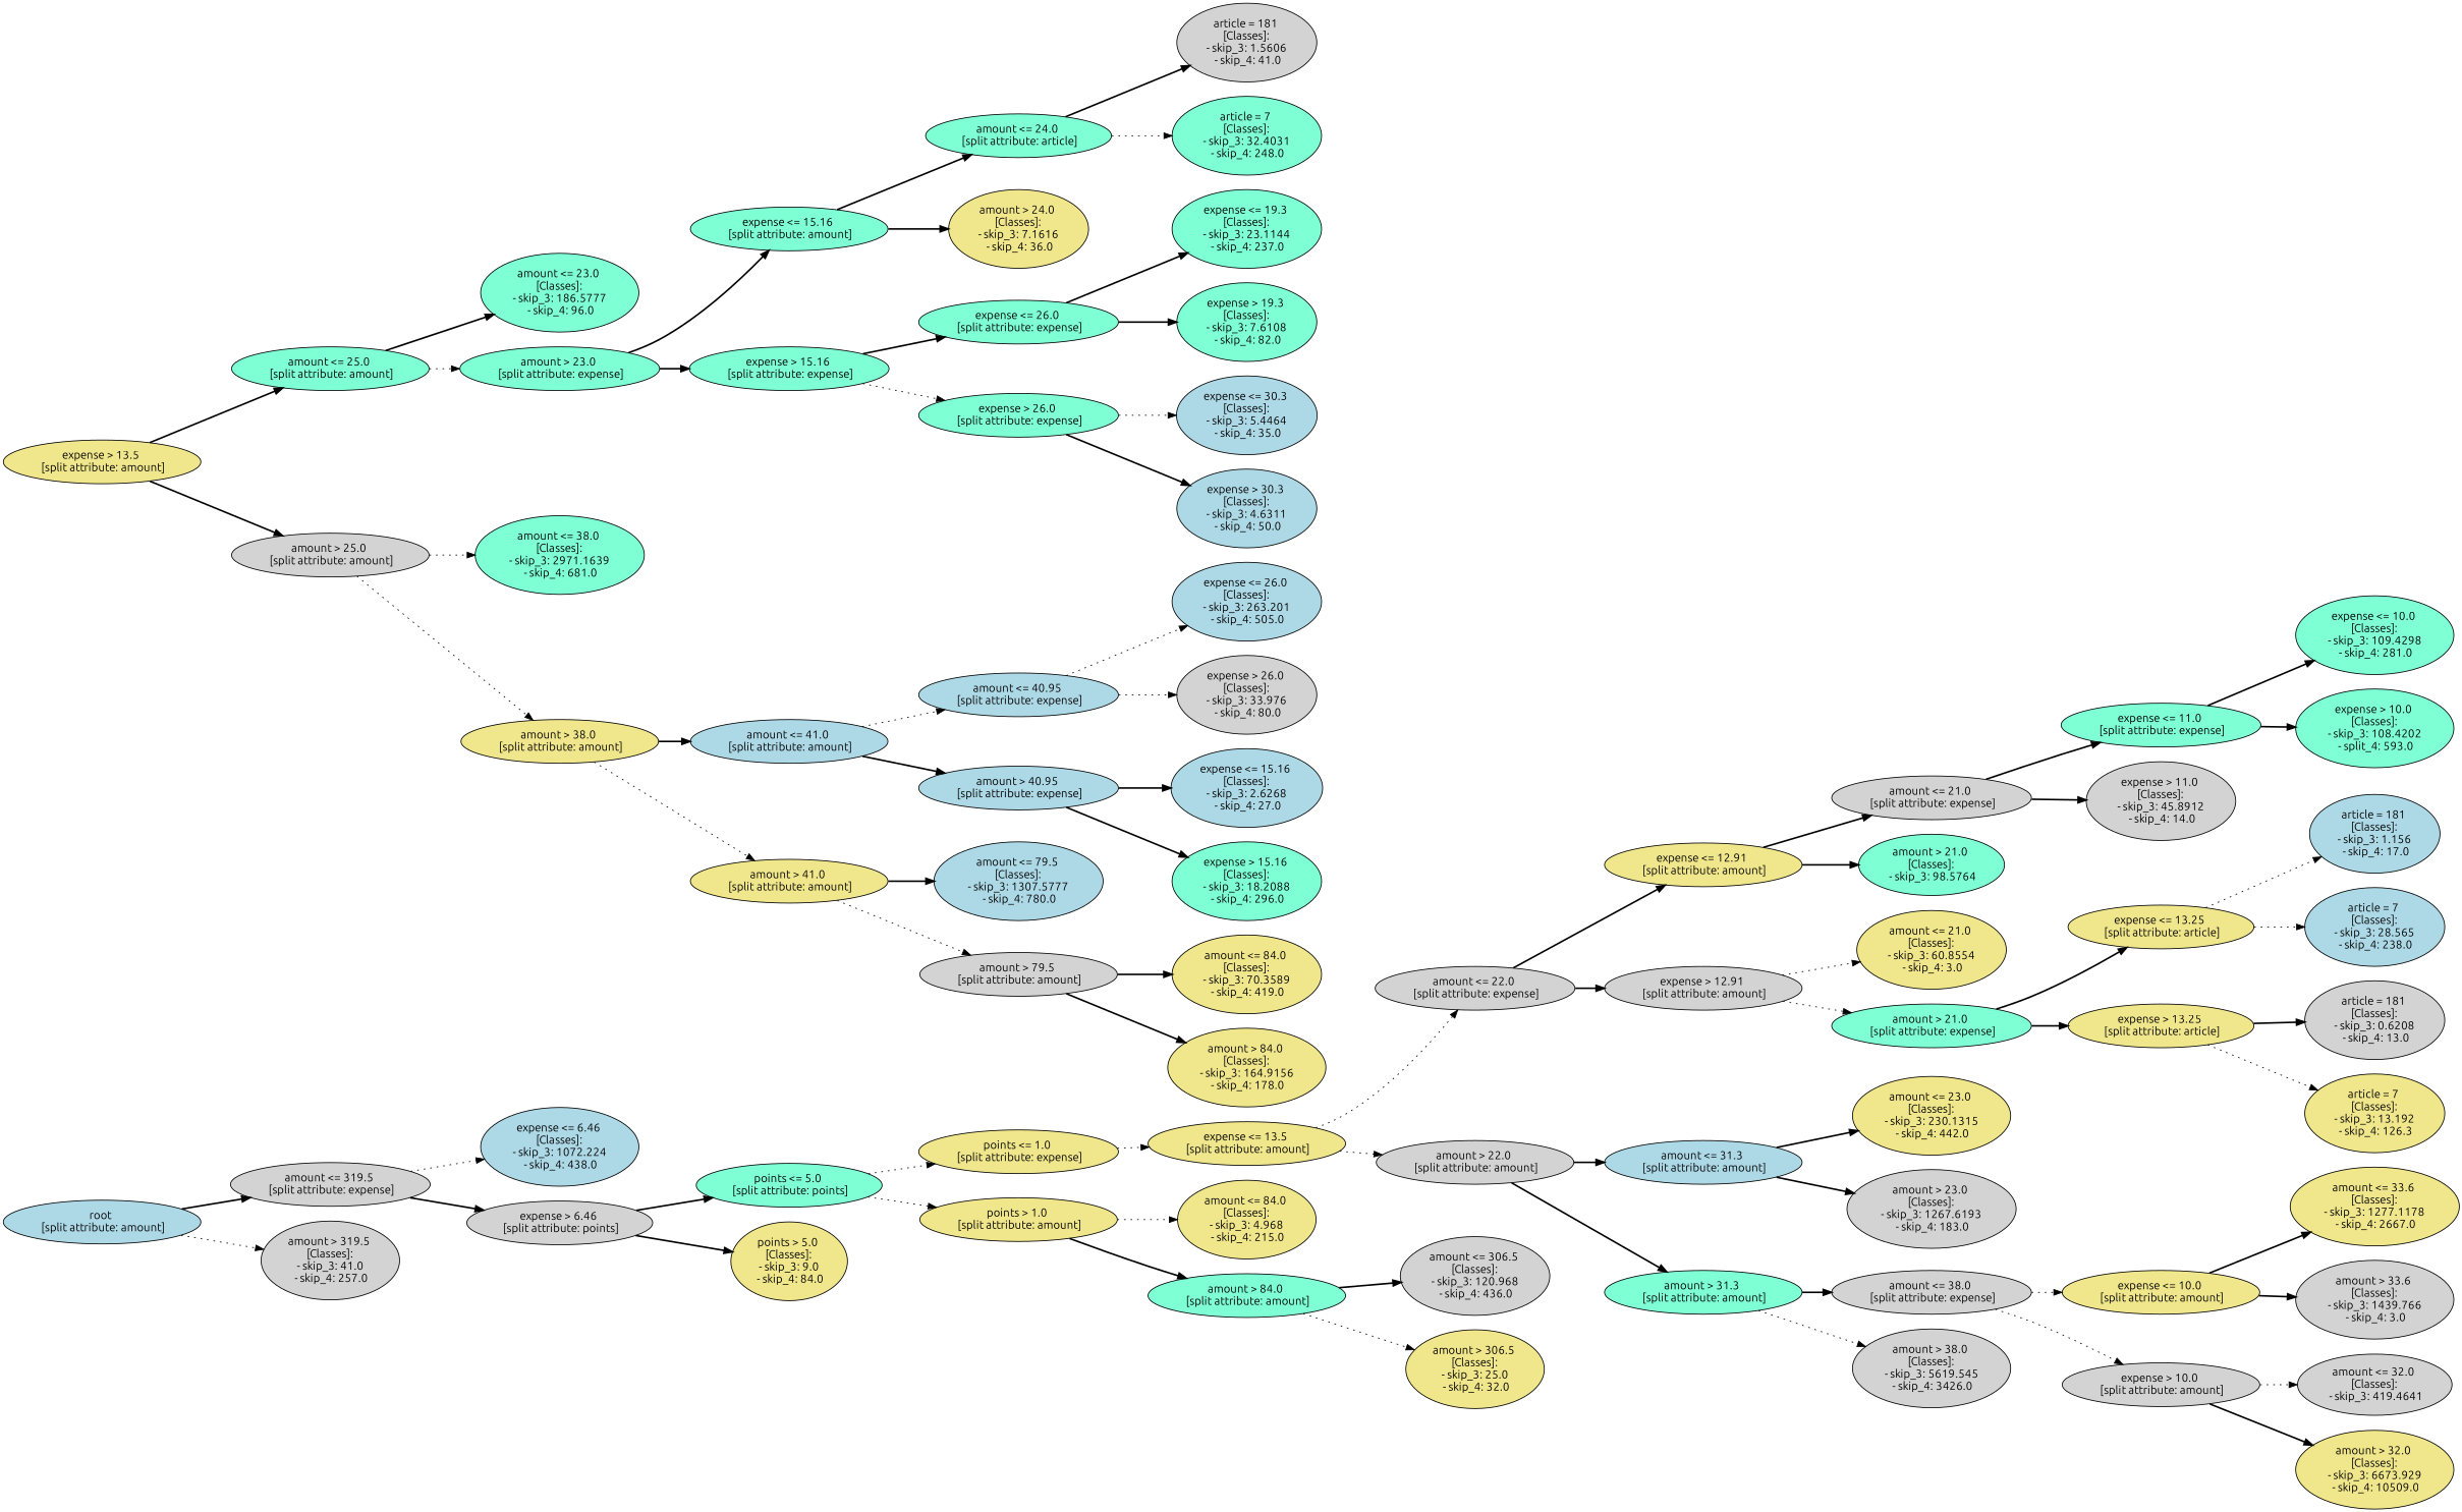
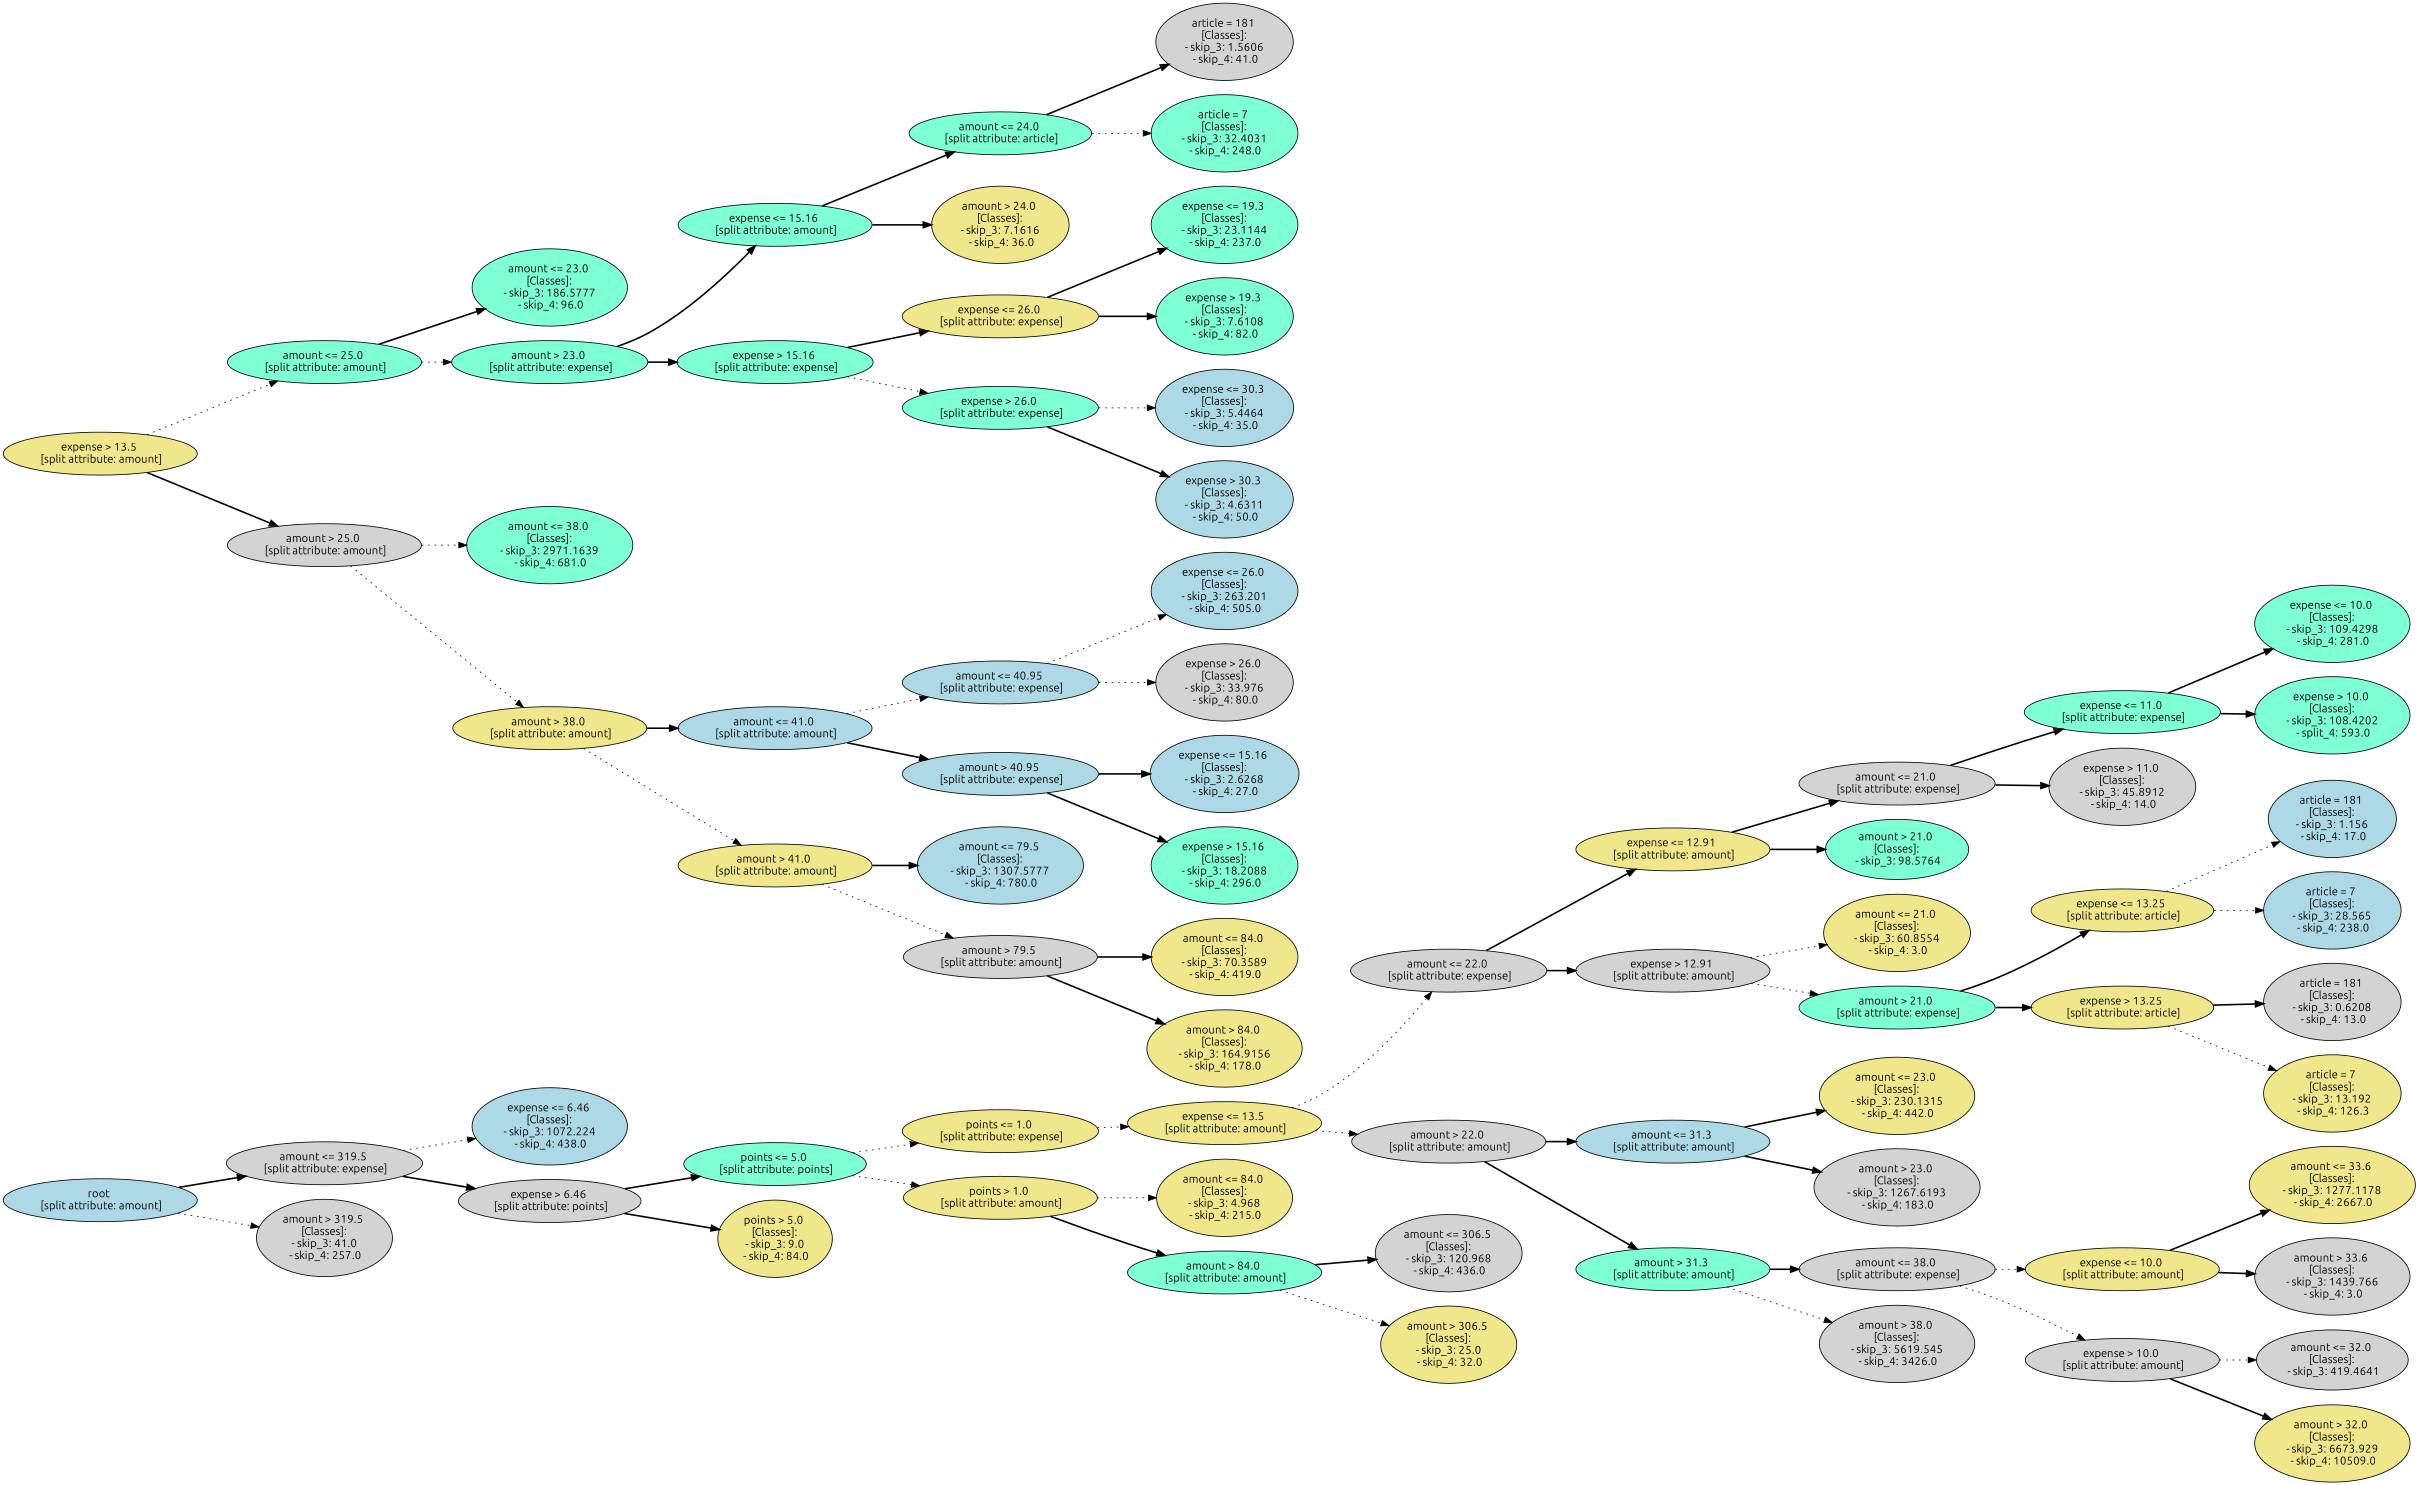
  digraph {
    fontname=Ubuntu
    rankdir=LR
    node [fillcolor=aquamarine fontname=Ubuntu style=filled]
    edge [fontname=Ubuntu style=bold]
    n1 [fillcolor=lightblue label="root \n [split attribute: amount]"]
    n2 [fillcolor=lightgrey label="amount <= 319.5 \n [split attribute: expense]"]
    n3 [fillcolor=lightgrey label="amount > 319.5 \n [Classes]: \n - skip_3: 41.0 \n - skip_4: 257.0"]
    n4 [fillcolor=lightblue label="expense <= 6.46 \n [Classes]: \n - skip_3: 1072.224 \n - skip_4: 438.0"]
    n5 [fillcolor=lightgrey label="expense > 6.46 \n [split attribute: points]"]
    n6 [label="points <= 5.0 \n [split attribute: points]"]
    n7 [fillcolor=khaki label="points > 5.0 \n [Classes]: \n - skip_3: 9.0 \n - skip_4: 84.0"]
    n8 [fillcolor=khaki label="points <= 1.0 \n [split attribute: expense]"]
    n9 [fillcolor=khaki label="points > 1.0 \n [split attribute: amount]"]
    n10 [fillcolor=khaki label="expense <= 13.5 \n [split attribute: amount]"]
    n11 [fillcolor=khaki label="amount <= 84.0 \n [Classes]: \n - skip_3: 4.968 \n - skip_4: 215.0"]
    n12 [label="amount > 84.0 \n [split attribute: amount]"]
    n13 [fillcolor=lightgrey label="amount <= 22.0 \n [split attribute: expense]"]
    n14 [fillcolor=lightgrey label="amount > 22.0 \n [split attribute: amount]"]
    n15 [fillcolor=khaki label="expense > 13.5 \n [split attribute: amount]"]
    n16 [label="amount <= 25.0 \n [split attribute: amount]"]
    n17 [fillcolor=lightgrey label="amount > 25.0 \n [split attribute: amount]"]
    n18 [fillcolor=khaki label="expense <= 12.91 \n [split attribute: amount]"]
    n19 [fillcolor=lightgrey label="expense > 12.91 \n [split attribute: amount]"]
    n20 [fillcolor=lightblue label="amount <= 31.3 \n [split attribute: amount]"]
    n21 [label="amount > 31.3 \n [split attribute: amount]"]
    n22 [fillcolor=lightgrey label="amount <= 21.0 \n [split attribute: expense]"]
    n23 [label="amount > 21.0 \n [Classes]: \n - skip_3: 98.5764"]
    n24 [fillcolor=khaki label="amount <= 21.0 \n [Classes]: \n - skip_3: 60.8554 \n - skip_4: 3.0"]
    n25 [label="amount > 21.0 \n [split attribute: expense]"]
    n26 [label="expense <= 11.0 \n [split attribute: expense]"]
    n27 [fillcolor=lightgrey label="expense > 11.0 \n [Classes]: \n - skip_3: 45.8912 \n - skip_4: 14.0"]
    n28 [label="expense <= 10.0 \n [Classes]: \n - skip_3: 109.4298 \n - skip_4: 281.0"]
    n29 [label="expense > 10.0 \n [Classes]: \n - skip_3: 108.4202 \n - split_4: 593.0"]
    n30 [fillcolor=khaki label="expense <= 13.25 \n [split attribute: article]"]
    n31 [fillcolor=khaki label="expense > 13.25 \n [split attribute: article]"]
    n32 [fillcolor=lightblue label="article = 181 \n [Classes]: \n - skip_3: 1.156 \n - skip_4: 17.0"]
    n33 [fillcolor=lightblue label="article = 7 \n [Classes]: \n - skip_3: 28.565 \n - skip_4: 238.0"]
    n34 [fillcolor=lightgrey label="article = 181 \n [Classes]: \n - skip_3: 0.6208 \n - skip_4: 13.0"]
    n35 [fillcolor=khaki label="article = 7 \n [Classes]: \n - skip_3: 13.192 \n - skip_4: 126.3"]
    n36 [fillcolor=khaki label="amount <= 23.0 \n [Classes]: \n - skip_3: 230.1315 \n - skip_4: 442.0"]
    n37 [fillcolor=lightgrey label="amount > 23.0 \n [Classes]: \n - skip_3: 1267.6193 \n - skip_4: 183.0"]
    n38 [fillcolor=lightgrey label="amount <= 38.0 \n [split attribute: expense]"]
    n39 [fillcolor=lightgrey label="amount > 38.0 \n [Classes]: \n - skip_3: 5619.545 \n - skip_4: 3426.0"]
    n40 [fillcolor=khaki label="expense <= 10.0 \n [split attribute: amount]"]
    n41 [fillcolor=lightgrey label="expense > 10.0 \n [split attribute: amount]"]
    n42 [fillcolor=khaki label="amount <= 33.6 \n [Classes]: \n - skip_3: 1277.1178 \n - skip_4: 2667.0"]
    n43 [fillcolor=lightgrey label="amount > 33.6 \n [Classes]: \n - skip_3: 1439.766 \n - skip_4: 3.0"]
    n44 [fillcolor=lightgrey label="amount <= 32.0 \n [Classes]: \n - skip_3: 419.4641"]
    n45 [fillcolor=khaki label="amount > 32.0 \n [Classes]: \n - skip_3: 6673.929 \n - skip_4: 10509.0"]
    n46 [label="amount <= 23.0 \n [Classes]: \n - skip_3: 186.5777 \n - skip_4: 96.0"]
    n47 [label="amount > 23.0 \n [split attribute: expense]"]
    n48 [label="amount <= 38.0 \n [Classes]: \n - skip_3: 2971.1639 \n - skip_4: 681.0"]
    n49 [fillcolor=khaki label="amount > 38.0 \n [split attribute: amount]"]
    n50 [label="expense <= 15.16 \n [split attribute: amount]"]
    n51 [label="expense > 15.16 \n [split attribute: expense]"]
    n52 [label="amount <= 24.0 \n [split attribute: article]"]
    n53 [fillcolor=khaki label="amount > 24.0 \n [Classes]: \n - skip_3: 7.1616 \n - skip_4: 36.0"]
-   n54 [label="expense <= 26.0 \n [split attribute: expense]"]
+   n54 [fillcolor=khaki label="expense <= 26.0 \n [split attribute: expense]"]
    n55 [label="expense > 26.0 \n [split attribute: expense]"]
    n56 [fillcolor=lightgrey label="article = 181 \n [Classes]: \n - skip_3: 1.5606 \n - skip_4: 41.0"]
    n57 [label="article = 7 \n [Classes]: \n - skip_3: 32.4031 \n - skip_4: 248.0"]
    n58 [label="expense <= 19.3 \n [Classes]: \n - skip_3: 23.1144 \n - skip_4: 237.0"]
    n59 [label="expense > 19.3 \n [Classes]: \n - skip_3: 7.6108 \n - skip_4: 82.0"]
    n60 [fillcolor=lightblue label="expense <= 30.3 \n [Classes]: \n - skip_3: 5.4464 \n - skip_4: 35.0"]
    n61 [fillcolor=lightblue label="expense > 30.3 \n [Classes]: \n - skip_3: 4.6311 \n - skip_4: 50.0"]
    n62 [fillcolor=lightblue label="amount <= 41.0 \n [split attribute: amount]"]
    n63 [fillcolor=khaki label="amount > 41.0 \n [split attribute: amount]"]
    n64 [fillcolor=lightblue label="amount <= 40.95 \n [split attribute: expense]"]
    n65 [fillcolor=lightblue label="amount > 40.95 \n [split attribute: expense]"]
    n66 [fillcolor=lightblue label="amount <= 79.5 \n [Classes]: \n - skip_3: 1307.5777 \n - skip_4: 780.0"]
    n67 [fillcolor=lightgrey label="amount > 79.5 \n [split attribute: amount]"]
    n68 [fillcolor=lightblue label="expense <= 26.0 \n [Classes]: \n - skip_3: 263.201 \n - skip_4: 505.0"]
    n69 [fillcolor=lightgrey label="expense > 26.0 \n [Classes]: \n - skip_3: 33.976 \n - skip_4: 80.0"]
    n70 [fillcolor=lightblue label="expense <= 15.16 \n [Classes]: \n - skip_3: 2.6268 \n - skip_4: 27.0"]
    n71 [label="expense > 15.16 \n [Classes]: \n - skip_3: 18.2088 \n - skip_4: 296.0"]
    n72 [fillcolor=khaki label="amount <= 84.0 \n [Classes]: \n - skip_3: 70.3589 \n - skip_4: 419.0"]
    n73 [fillcolor=khaki label="amount > 84.0 \n [Classes]: \n - skip_3: 164.9156 \n - skip_4: 178.0"]
    n74 [fillcolor=lightgrey label="amount <= 306.5 \n [Classes]: \n - skip_3: 120.968 \n - skip_4: 436.0"]
    n75 [fillcolor=khaki label="amount > 306.5 \n [Classes]: \n - skip_3: 25.0 \n - skip_4: 32.0"]
    n1 -> n2
    n1 -> n3 [style=dotted]
    n2 -> n4 [style=dotted]
    n2 -> n5
    n5 -> n6
    n5 -> n7
    n6 -> n8 [style=dotted]
    n6 -> n9 [style=dotted]
    n8 -> n10 [style=dotted]
    n9 -> n11 [style=dotted]
    n9 -> n12
    n10 -> n13 [style=dotted]
    n10 -> n14 [style=dotted]
    n12 -> n74
    n12 -> n75 [style=dotted]
    n13 -> n18
    n13 -> n19
    n14 -> n20
    n14 -> n21
-   n15 -> n16
+   n15 -> n16 [style=dotted]
    n15 -> n17
    n16 -> n46
    n16 -> n47 [style=dotted]
    n17 -> n48 [style=dotted]
    n17 -> n49 [style=dotted]
    n18 -> n22
    n18 -> n23
    n19 -> n24 [style=dotted]
    n19 -> n25 [style=dotted]
    n20 -> n36
    n20 -> n37
    n21 -> n38
    n21 -> n39 [style=dotted]
    n22 -> n26
    n22 -> n27
    n25 -> n30
    n25 -> n31
    n26 -> n28
    n26 -> n29
    n30 -> n32 [style=dotted]
    n30 -> n33 [style=dotted]
    n31 -> n34
    n31 -> n35 [style=dotted]
    n38 -> n40 [style=dotted]
    n38 -> n41 [style=dotted]
    n40 -> n42
    n40 -> n43
    n41 -> n44 [style=dotted]
    n41 -> n45
    n47 -> n50
    n47 -> n51
    n49 -> n62
    n49 -> n63 [style=dotted]
    n50 -> n52
    n50 -> n53
    n51 -> n54
    n51 -> n55 [style=dotted]
    n52 -> n56
    n52 -> n57 [style=dotted]
    n54 -> n58
    n54 -> n59
    n55 -> n60 [style=dotted]
    n55 -> n61
    n62 -> n64 [style=dotted]
    n62 -> n65
    n63 -> n66
    n63 -> n67 [style=dotted]
    n64 -> n68 [style=dotted]
    n64 -> n69 [style=dotted]
    n65 -> n70
    n65 -> n71
    n67 -> n72
    n67 -> n73
  }
